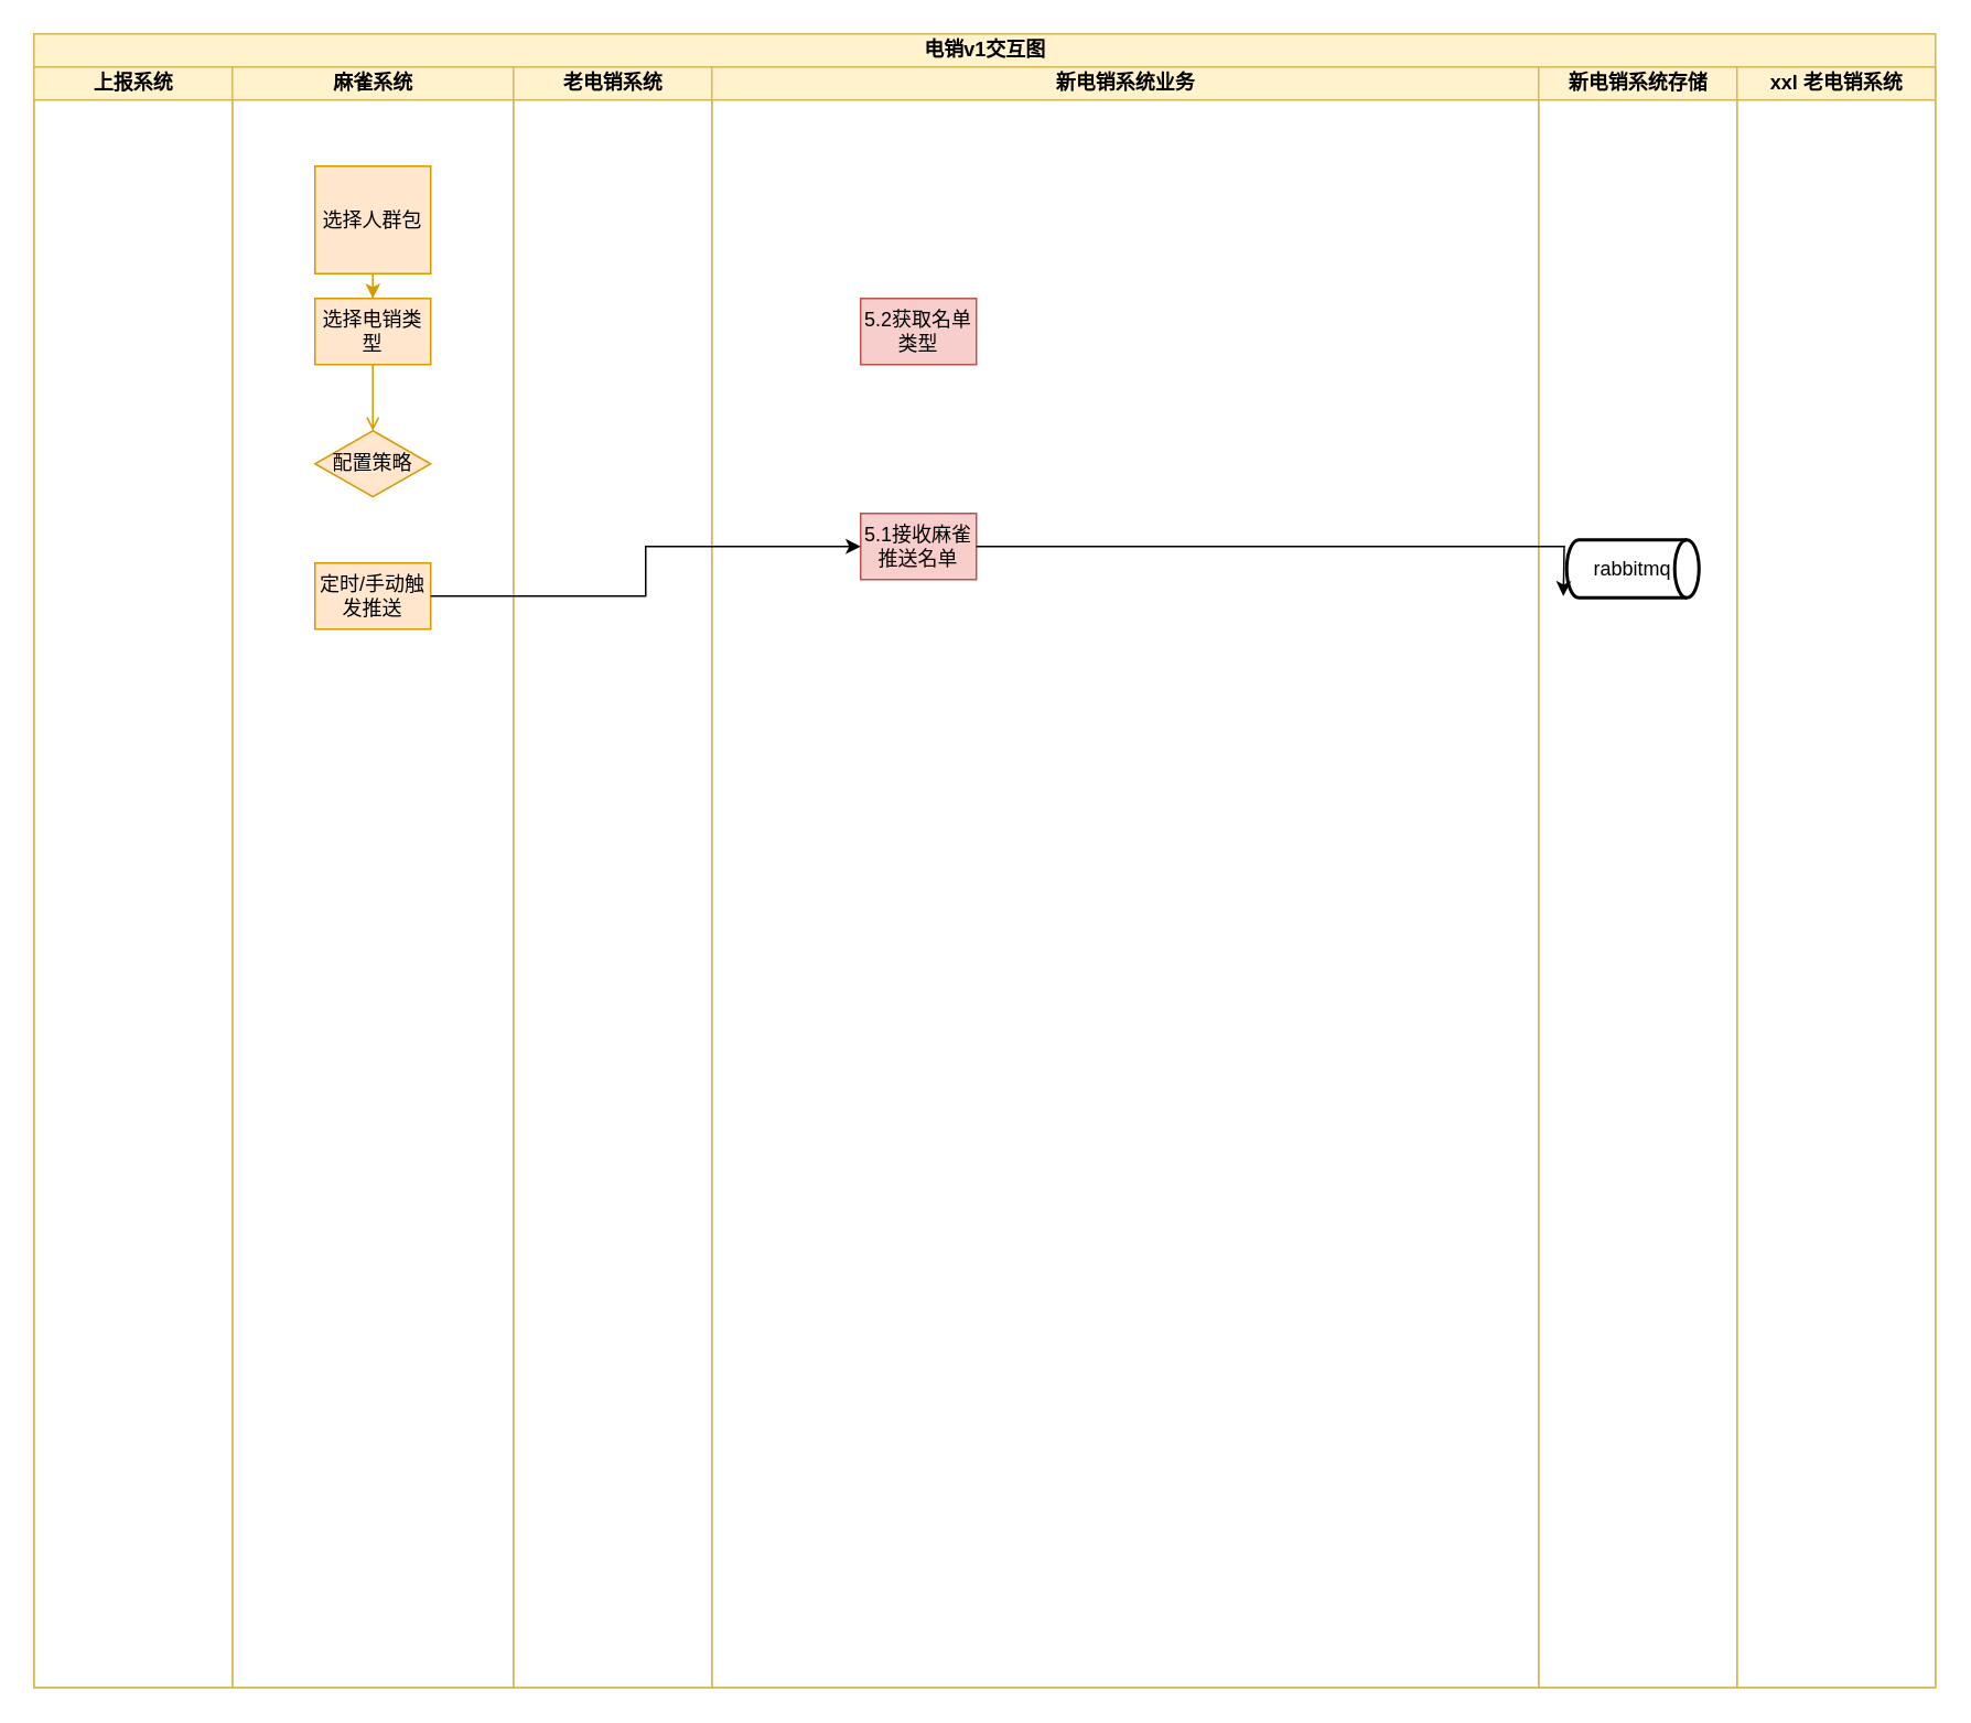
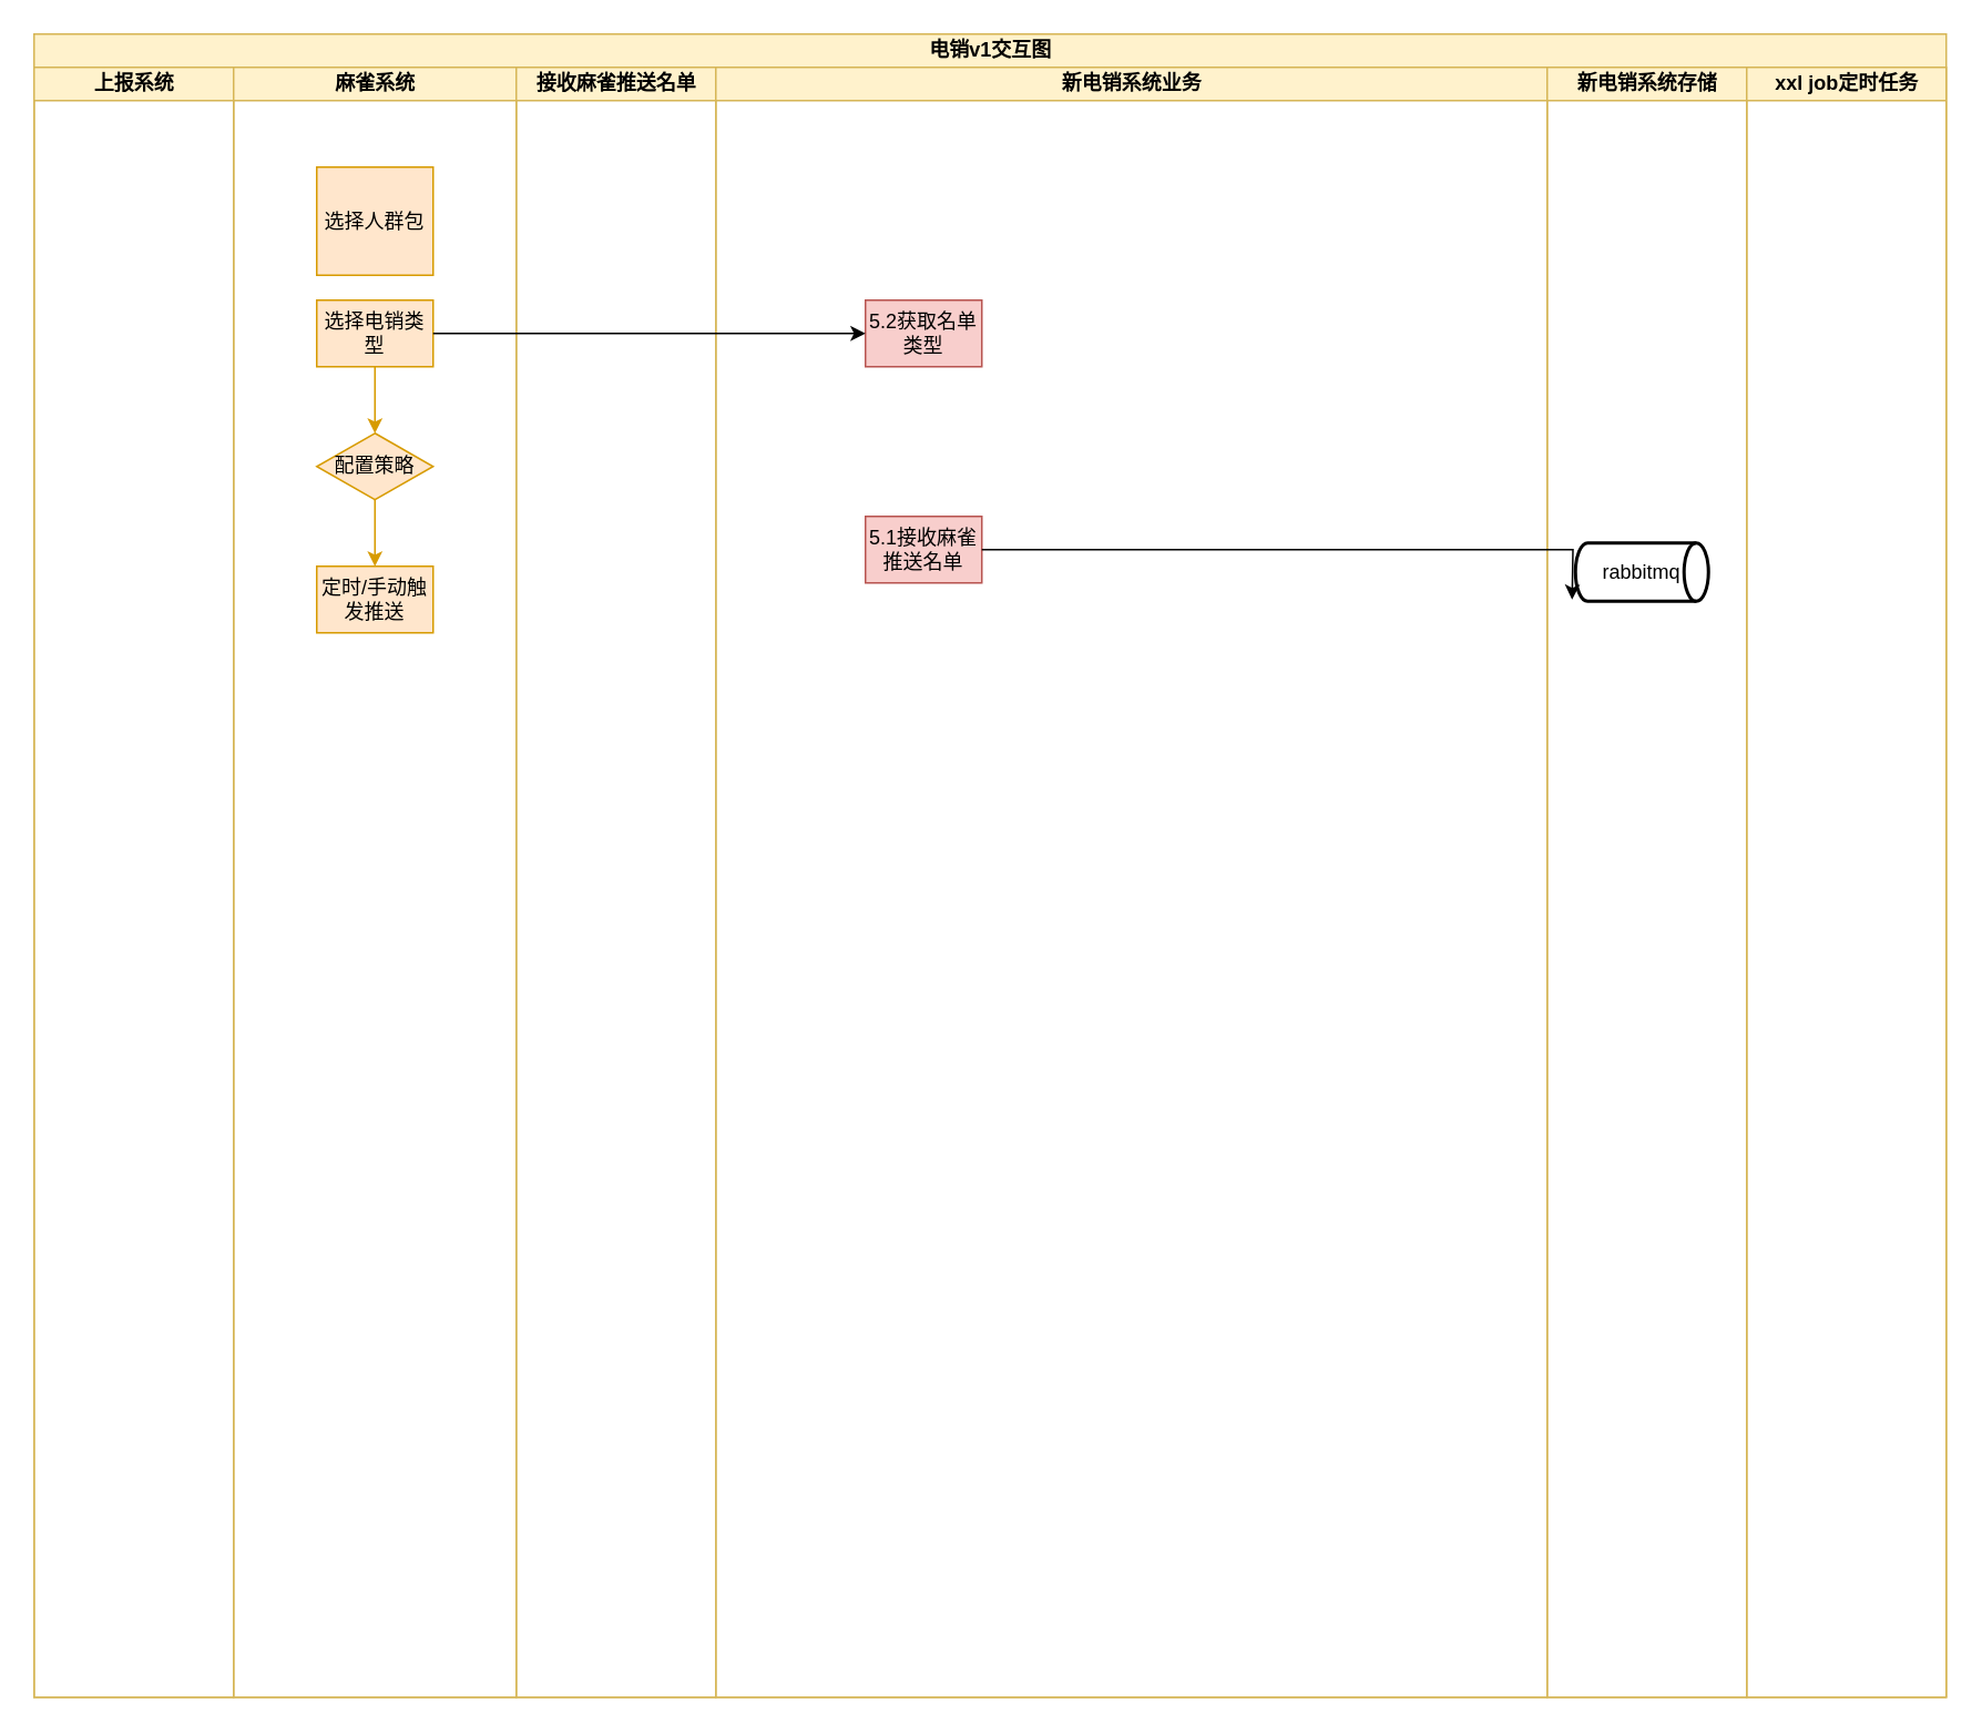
  <mxCell id="0" />
  <mxCell id="1" parent="0" />
  <mxCell id="2" value="电销v1交互图" style="swimlane;childLayout=stackLayout;resizeParent=1;resizeParentMax=0;startSize=20;html=1;fillColor=#fff2cc;strokeColor=#d6b656;swimlaneFillColor=none;gradientColor=none;rounded=0;" vertex="1" parent="1"><mxGeometry x="20" y="20" width="1150" height="1000" as="geometry" /></mxCell>
  <mxCell id="3" value="上报系统" style="swimlane;startSize=20;html=1;fillColor=#fff2cc;strokeColor=#d6b656;" vertex="1" parent="2"><mxGeometry y="20" width="120" height="980" as="geometry" /></mxCell>
  <mxCell id="4" value="麻雀系统" style="swimlane;startSize=20;html=1;fillColor=#fff2cc;strokeColor=#d6b656;" vertex="1" parent="2"><mxGeometry x="120" y="20" width="170" height="980" as="geometry" /></mxCell>
- <mxCell id="5" value="" style="edgeStyle=orthogonalEdgeStyle;rounded=0;orthogonalLoop=1;jettySize=auto;html=1;fillColor=#ffe6cc;strokeColor=#d79b00;" edge="1" parent="4" source="6" target="8"><mxGeometry relative="1" as="geometry" /></mxCell>
  <mxCell id="6" value="选择人群包" style="rounded=0;whiteSpace=wrap;html=1;fillColor=#ffe6cc;strokeColor=#d79b00;" vertex="1" parent="4"><mxGeometry x="50" y="60" width="70" height="65" as="geometry" /></mxCell>
- <mxCell id="7" style="edgeStyle=orthogonalEdgeStyle;rounded=0;orthogonalLoop=1;jettySize=auto;html=1;fillColor=#ffe6cc;strokeColor=#d79b00;endArrow=open;" edge="1" parent="4" source="8" target="10"><mxGeometry relative="1" as="geometry" /></mxCell>
+ <mxCell id="7" style="edgeStyle=orthogonalEdgeStyle;rounded=0;orthogonalLoop=1;jettySize=auto;html=1;fillColor=#ffe6cc;strokeColor=#d79b00;" edge="1" parent="4" source="8" target="10"><mxGeometry relative="1" as="geometry" /></mxCell>
  <mxCell id="8" value="选择电销类型" style="rounded=0;whiteSpace=wrap;html=1;fillColor=#ffe6cc;strokeColor=#d79b00;" vertex="1" parent="4"><mxGeometry x="50" y="140" width="70" height="40" as="geometry" /></mxCell>
+ <mxCell id="9" style="edgeStyle=orthogonalEdgeStyle;rounded=0;orthogonalLoop=1;jettySize=auto;html=1;fillColor=#ffe6cc;strokeColor=#d79b00;" edge="1" parent="4" source="10" target="11"><mxGeometry relative="1" as="geometry" /></mxCell>
  <mxCell id="10" value="配置策略" style="rhombus;whiteSpace=wrap;html=1;fillColor=#ffe6cc;strokeColor=#d79b00;" vertex="1" parent="4"><mxGeometry x="50.0" y="220" width="70" height="40" as="geometry" /></mxCell>
  <mxCell id="11" value="定时/手动触发推送" style="rounded=0;whiteSpace=wrap;html=1;fillColor=#ffe6cc;strokeColor=#d79b00;" vertex="1" parent="4"><mxGeometry x="50.0" y="300" width="70" height="40" as="geometry" /></mxCell>
- <mxCell id="12" value="老电销系统" style="swimlane;startSize=20;html=1;fillColor=#fff2cc;strokeColor=#d6b656;" vertex="1" parent="2"><mxGeometry x="290" y="20" width="120" height="980" as="geometry" /></mxCell>
+ <mxCell id="12" value="接收麻雀推送名单" style="swimlane;startSize=20;html=1;fillColor=#fff2cc;strokeColor=#d6b656;" vertex="1" parent="2"><mxGeometry x="290" y="20" width="120" height="980" as="geometry" /></mxCell>
  <mxCell id="13" value="新电销系统业务" style="swimlane;startSize=20;html=1;fillColor=#fff2cc;strokeColor=#d6b656;rounded=0;" vertex="1" parent="2"><mxGeometry x="410" y="20" width="500" height="980" as="geometry" /></mxCell>
  <mxCell id="14" value="5.2获取名单类型" style="rounded=0;whiteSpace=wrap;html=1;fillColor=#f8cecc;strokeColor=#b85450;" vertex="1" parent="13"><mxGeometry x="90" y="140" width="70" height="40" as="geometry" /></mxCell>
  <mxCell id="15" value="5.1接收麻雀推送名单" style="rounded=0;whiteSpace=wrap;html=1;fillColor=#f8cecc;strokeColor=#b85450;" vertex="1" parent="13"><mxGeometry x="90.0" y="270" width="70" height="40" as="geometry" /></mxCell>
  <mxCell id="16" value="新电销系统存储" style="swimlane;startSize=20;html=1;fillColor=#fff2cc;strokeColor=#d6b656;" vertex="1" parent="2"><mxGeometry x="910" y="20" width="120" height="980" as="geometry" /></mxCell>
  <mxCell id="17" value="rabbitmq" style="strokeWidth=2;html=1;shape=mxgraph.flowchart.direct_data;whiteSpace=wrap;" vertex="1" parent="16"><mxGeometry x="17.0" y="286" width="80" height="35" as="geometry" /></mxCell>
- <mxCell id="18" value="xxl 老电销系统" style="swimlane;startSize=20;html=1;fillColor=#fff2cc;strokeColor=#d6b656;" vertex="1" parent="2"><mxGeometry x="1030" y="20" width="120" height="980" as="geometry" /></mxCell>
- <mxCell id="20" style="edgeStyle=orthogonalEdgeStyle;rounded=0;orthogonalLoop=1;jettySize=auto;html=1;" edge="1" parent="2" source="11" target="15"><mxGeometry relative="1" as="geometry" /></mxCell>
+ <mxCell id="18" value="xxl job定时任务" style="swimlane;startSize=20;html=1;fillColor=#fff2cc;strokeColor=#d6b656;" vertex="1" parent="2"><mxGeometry x="1030" y="20" width="120" height="980" as="geometry" /></mxCell>
+ <mxCell id="19" style="edgeStyle=orthogonalEdgeStyle;rounded=0;orthogonalLoop=1;jettySize=auto;html=1;entryX=0;entryY=0.5;entryDx=0;entryDy=0;" edge="1" parent="2" source="8" target="14"><mxGeometry relative="1" as="geometry" /></mxCell>
  <mxCell id="21" style="edgeStyle=orthogonalEdgeStyle;rounded=0;orthogonalLoop=1;jettySize=auto;html=1;" edge="1" parent="2" source="15"><mxGeometry relative="1" as="geometry"><mxPoint x="925.0" y="340" as="targetPoint" /></mxGeometry></mxCell>
